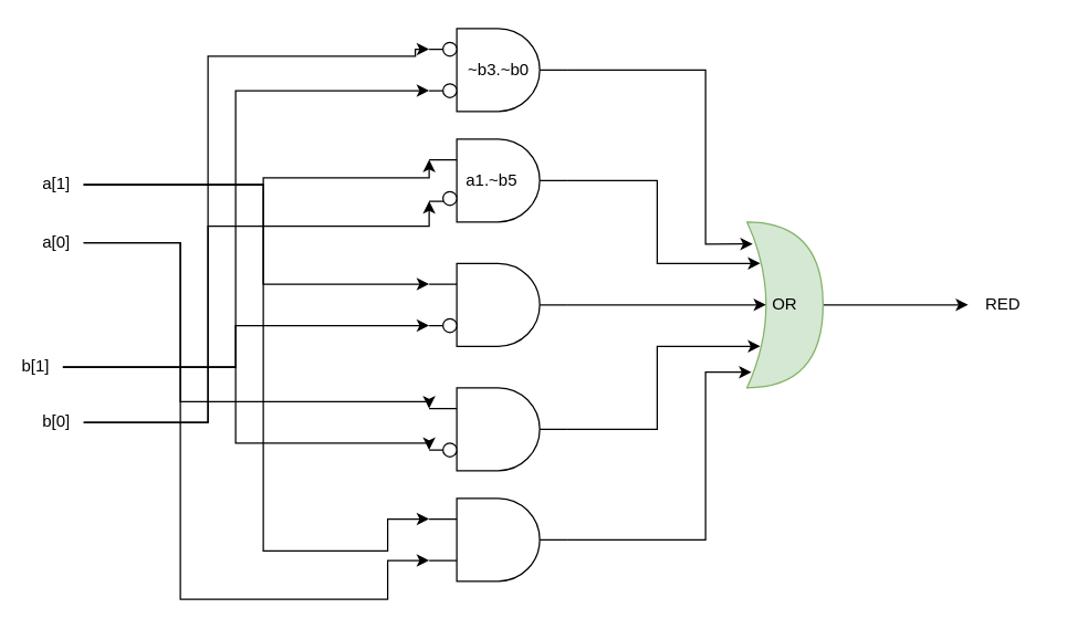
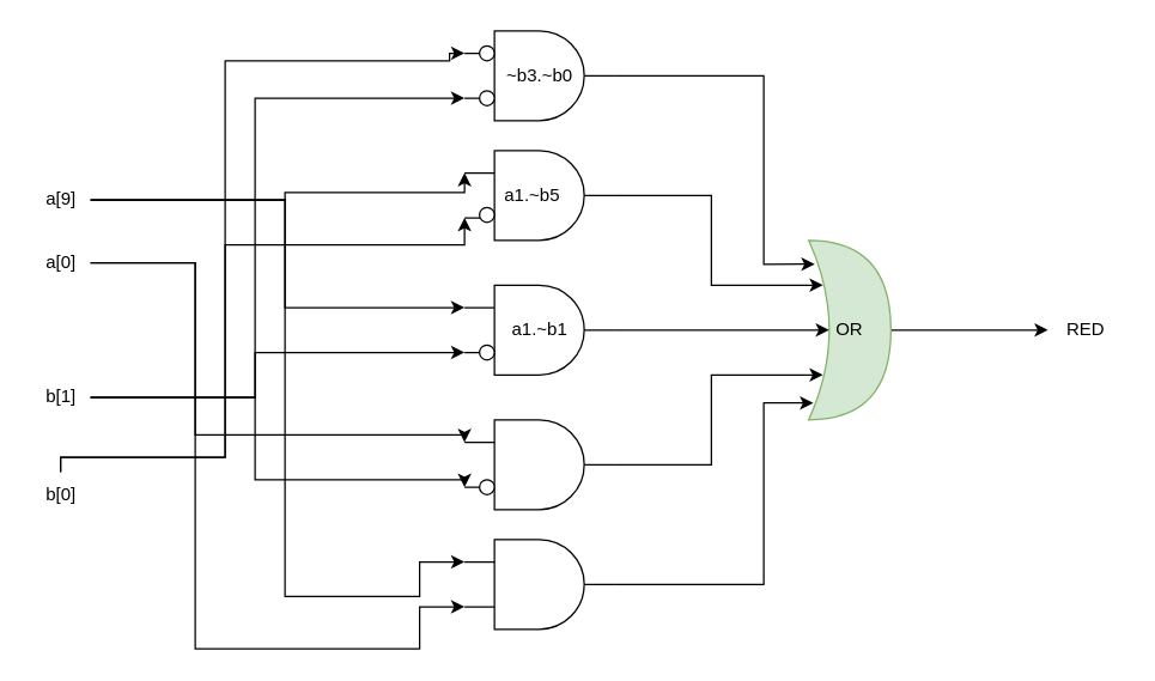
  <mxCell id="0" />
  <mxCell id="1" parent="0" />
- <mxCell id="2" value="a[1]" style="text;html=1;align=center;verticalAlign=middle;resizable=0;points=[];autosize=1;strokeColor=none;fillColor=none;" vertex="1" parent="1"><mxGeometry x="20" y="118" width="40" height="30" as="geometry" /></mxCell>
+ <mxCell id="2" value="a[9]" style="text;html=1;align=center;verticalAlign=middle;resizable=0;points=[];autosize=1;strokeColor=none;fillColor=none;" vertex="1" parent="1"><mxGeometry x="20" y="118" width="40" height="30" as="geometry" /></mxCell>
  <mxCell id="3" value="a[0]" style="text;html=1;align=center;verticalAlign=middle;resizable=0;points=[];autosize=1;strokeColor=none;fillColor=none;" vertex="1" parent="1"><mxGeometry x="20" y="160" width="40" height="30" as="geometry" /></mxCell>
- <mxCell id="4" value="b[1]" style="text;html=1;align=center;verticalAlign=middle;resizable=0;points=[];autosize=1;strokeColor=none;fillColor=none;" vertex="1" parent="1"><mxGeometry x="5" y="250" width="40" height="30" as="geometry" /></mxCell>
- <mxCell id="5" value="b[0]" style="text;html=1;align=center;verticalAlign=middle;resizable=0;points=[];autosize=1;strokeColor=none;fillColor=none;" vertex="1" parent="1"><mxGeometry x="20" y="290" width="40" height="30" as="geometry" /></mxCell>
+ <mxCell id="4" value="b[1]" style="text;html=1;align=center;verticalAlign=middle;resizable=0;points=[];autosize=1;strokeColor=none;fillColor=none;" vertex="1" parent="1"><mxGeometry x="20" y="250" width="40" height="30" as="geometry" /></mxCell>
+ <mxCell id="5" value="b[0]" style="text;html=1;align=center;verticalAlign=middle;resizable=0;points=[];autosize=1;strokeColor=none;fillColor=none;" vertex="1" parent="1"><mxGeometry x="20" y="315" width="40" height="30" as="geometry" /></mxCell>
  <mxCell id="6" style="edgeStyle=orthogonalEdgeStyle;rounded=0;orthogonalLoop=1;jettySize=auto;html=1;entryX=0;entryY=0.75;entryDx=0;entryDy=0;entryPerimeter=0;" edge="1" parent="1" source="4" target="18"><mxGeometry relative="1" as="geometry"><mxPoint x="280" y="37.5" as="targetPoint" /><Array as="points"><mxPoint x="170" y="265" /><mxPoint x="170" y="65" /></Array></mxGeometry></mxCell>
  <mxCell id="7" style="edgeStyle=orthogonalEdgeStyle;rounded=0;orthogonalLoop=1;jettySize=auto;html=1;entryX=0;entryY=0.25;entryDx=0;entryDy=0;entryPerimeter=0;" edge="1" parent="1" source="5" target="18"><mxGeometry relative="1" as="geometry"><mxPoint x="280" y="73" as="targetPoint" /><Array as="points"><mxPoint x="150" y="305" /><mxPoint x="150" y="40" /><mxPoint x="300" y="40" /><mxPoint x="300" y="35" /></Array></mxGeometry></mxCell>
  <mxCell id="8" style="edgeStyle=orthogonalEdgeStyle;rounded=0;orthogonalLoop=1;jettySize=auto;html=1;entryX=0;entryY=0.25;entryDx=0;entryDy=0;entryPerimeter=0;" edge="1" parent="1" source="2" target="15"><mxGeometry relative="1" as="geometry"><mxPoint x="280" y="397.5" as="targetPoint" /><Array as="points"><mxPoint x="190" y="133" /><mxPoint x="190" y="398" /><mxPoint x="280" y="398" /></Array></mxGeometry></mxCell>
  <mxCell id="9" style="edgeStyle=orthogonalEdgeStyle;rounded=0;orthogonalLoop=1;jettySize=auto;html=1;entryX=0;entryY=0.75;entryDx=0;entryDy=0;entryPerimeter=0;" edge="1" parent="1" source="3" target="15"><mxGeometry relative="1" as="geometry"><mxPoint x="280" y="432.5" as="targetPoint" /><Array as="points"><mxPoint x="130" y="175" /><mxPoint x="130" y="433" /><mxPoint x="280" y="433" /></Array></mxGeometry></mxCell>
  <mxCell id="10" style="edgeStyle=orthogonalEdgeStyle;rounded=0;orthogonalLoop=1;jettySize=auto;html=1;entryX=0;entryY=0.25;entryDx=0;entryDy=0;entryPerimeter=0;" edge="1" parent="1" source="2" target="19"><mxGeometry relative="1" as="geometry"><mxPoint x="280" y="127.5" as="targetPoint" /><Array as="points"><mxPoint x="190" y="133" /><mxPoint x="190" y="128" /><mxPoint x="310" y="128" /></Array></mxGeometry></mxCell>
  <mxCell id="11" style="edgeStyle=orthogonalEdgeStyle;rounded=0;orthogonalLoop=1;jettySize=auto;html=1;entryX=0;entryY=0.75;entryDx=0;entryDy=0;entryPerimeter=0;" edge="1" parent="1" source="5" target="19"><mxGeometry relative="1" as="geometry"><mxPoint x="280" y="162.5" as="targetPoint" /><Array as="points"><mxPoint x="150" y="305" /><mxPoint x="150" y="163" /><mxPoint x="310" y="163" /></Array></mxGeometry></mxCell>
  <mxCell id="12" style="edgeStyle=orthogonalEdgeStyle;rounded=0;orthogonalLoop=1;jettySize=auto;html=1;entryX=0;entryY=0.25;entryDx=0;entryDy=0;entryPerimeter=0;" edge="1" parent="1" source="2" target="20"><mxGeometry relative="1" as="geometry"><mxPoint x="279.35" y="225.97" as="targetPoint" /><Array as="points"><mxPoint x="190" y="133" /><mxPoint x="190" y="205" /></Array></mxGeometry></mxCell>
  <mxCell id="13" style="edgeStyle=orthogonalEdgeStyle;rounded=0;orthogonalLoop=1;jettySize=auto;html=1;entryX=0;entryY=0.75;entryDx=0;entryDy=0;entryPerimeter=0;" edge="1" parent="1" source="4" target="20"><mxGeometry relative="1" as="geometry"><mxPoint x="280" y="252.5" as="targetPoint" /><Array as="points"><mxPoint x="170" y="265" /><mxPoint x="170" y="235" /></Array></mxGeometry></mxCell>
  <mxCell id="14" style="edgeStyle=orthogonalEdgeStyle;rounded=0;orthogonalLoop=1;jettySize=auto;html=1;entryX=0;entryY=0.75;entryDx=0;entryDy=0;entryPerimeter=0;" edge="1" parent="1" source="4" target="16"><mxGeometry relative="1" as="geometry"><mxPoint x="280" y="342.5" as="targetPoint" /><Array as="points"><mxPoint x="170" y="265" /><mxPoint x="170" y="320" /></Array></mxGeometry></mxCell>
  <mxCell id="15" value="" style="verticalLabelPosition=bottom;shadow=0;dashed=0;align=center;html=1;verticalAlign=top;shape=mxgraph.electrical.logic_gates.logic_gate;operation=and;" vertex="1" parent="1"><mxGeometry x="310" y="360" width="100" height="60" as="geometry" /></mxCell>
  <mxCell id="16" value="" style="verticalLabelPosition=bottom;shadow=0;dashed=0;align=center;html=1;verticalAlign=top;shape=mxgraph.electrical.logic_gates.logic_gate;operation=and;" vertex="1" parent="1"><mxGeometry x="310" y="280" width="100" height="60" as="geometry" /></mxCell>
  <mxCell id="17" style="edgeStyle=orthogonalEdgeStyle;rounded=0;orthogonalLoop=1;jettySize=auto;html=1;entryX=0;entryY=0.25;entryDx=0;entryDy=0;entryPerimeter=0;" edge="1" parent="1" source="3" target="16"><mxGeometry relative="1" as="geometry"><Array as="points"><mxPoint x="130" y="175" /><mxPoint x="130" y="290" /></Array></mxGeometry></mxCell>
  <mxCell id="18" value="" style="verticalLabelPosition=bottom;shadow=0;dashed=0;align=center;html=1;verticalAlign=top;shape=mxgraph.electrical.logic_gates.logic_gate;operation=and;" vertex="1" parent="1"><mxGeometry x="310" y="20" width="100" height="60" as="geometry" /></mxCell>
  <mxCell id="19" value="" style="verticalLabelPosition=bottom;shadow=0;dashed=0;align=center;html=1;verticalAlign=top;shape=mxgraph.electrical.logic_gates.logic_gate;operation=and;" vertex="1" parent="1"><mxGeometry x="310" y="100" width="100" height="60" as="geometry" /></mxCell>
  <mxCell id="20" value="" style="verticalLabelPosition=bottom;shadow=0;dashed=0;align=center;html=1;verticalAlign=top;shape=mxgraph.electrical.logic_gates.logic_gate;operation=and;" vertex="1" parent="1"><mxGeometry x="310" y="190" width="100" height="60" as="geometry" /></mxCell>
  <mxCell id="21" value="" style="ellipse;whiteSpace=wrap;html=1;aspect=fixed;" vertex="1" parent="1"><mxGeometry x="320" y="30" width="10" height="10" as="geometry" /></mxCell>
  <mxCell id="22" value="" style="ellipse;whiteSpace=wrap;html=1;aspect=fixed;" vertex="1" parent="1"><mxGeometry x="320" y="60" width="10" height="10" as="geometry" /></mxCell>
  <mxCell id="23" value="" style="ellipse;whiteSpace=wrap;html=1;aspect=fixed;" vertex="1" parent="1"><mxGeometry x="320" y="138" width="10" height="10" as="geometry" /></mxCell>
  <mxCell id="24" value="" style="ellipse;whiteSpace=wrap;html=1;aspect=fixed;" vertex="1" parent="1"><mxGeometry x="320" y="230" width="10" height="10" as="geometry" /></mxCell>
  <mxCell id="25" value="" style="ellipse;whiteSpace=wrap;html=1;aspect=fixed;" vertex="1" parent="1"><mxGeometry x="320" y="320" width="10" height="10" as="geometry" /></mxCell>
  <mxCell id="26" style="edgeStyle=orthogonalEdgeStyle;rounded=0;orthogonalLoop=1;jettySize=auto;html=1;exitX=1;exitY=0.5;exitDx=0;exitDy=0;exitPerimeter=0;" edge="1" parent="1" source="27"><mxGeometry relative="1" as="geometry"><mxPoint x="700" y="220" as="targetPoint" /></mxGeometry></mxCell>
  <mxCell id="27" value="OR" style="shape=xor;whiteSpace=wrap;html=1;fillColor=#d5e8d4;strokeColor=#82b366;direction=east;" vertex="1" parent="1"><mxGeometry x="540" y="160" width="55" height="120" as="geometry" /></mxCell>
  <mxCell id="28" style="edgeStyle=orthogonalEdgeStyle;rounded=0;orthogonalLoop=1;jettySize=auto;html=1;exitX=1;exitY=0.5;exitDx=0;exitDy=0;exitPerimeter=0;entryX=0.075;entryY=0.133;entryDx=0;entryDy=0;entryPerimeter=0;" edge="1" parent="1" source="18" target="27"><mxGeometry relative="1" as="geometry"><Array as="points"><mxPoint x="510" y="50" /><mxPoint x="510" y="176" /></Array></mxGeometry></mxCell>
  <mxCell id="29" style="edgeStyle=orthogonalEdgeStyle;rounded=0;orthogonalLoop=1;jettySize=auto;html=1;exitX=1;exitY=0.5;exitDx=0;exitDy=0;exitPerimeter=0;entryX=0.175;entryY=0.25;entryDx=0;entryDy=0;entryPerimeter=0;" edge="1" parent="1" source="19" target="27"><mxGeometry relative="1" as="geometry" /></mxCell>
  <mxCell id="30" style="edgeStyle=orthogonalEdgeStyle;rounded=0;orthogonalLoop=1;jettySize=auto;html=1;exitX=1;exitY=0.5;exitDx=0;exitDy=0;exitPerimeter=0;entryX=0.25;entryY=0.5;entryDx=0;entryDy=0;entryPerimeter=0;" edge="1" parent="1" source="20" target="27"><mxGeometry relative="1" as="geometry" /></mxCell>
  <mxCell id="31" style="edgeStyle=orthogonalEdgeStyle;rounded=0;orthogonalLoop=1;jettySize=auto;html=1;exitX=1;exitY=0.5;exitDx=0;exitDy=0;exitPerimeter=0;entryX=0.175;entryY=0.75;entryDx=0;entryDy=0;entryPerimeter=0;" edge="1" parent="1" source="16" target="27"><mxGeometry relative="1" as="geometry" /></mxCell>
  <mxCell id="32" style="edgeStyle=orthogonalEdgeStyle;rounded=0;orthogonalLoop=1;jettySize=auto;html=1;exitX=1;exitY=0.5;exitDx=0;exitDy=0;exitPerimeter=0;entryX=0.058;entryY=0.906;entryDx=0;entryDy=0;entryPerimeter=0;" edge="1" parent="1" source="15" target="27"><mxGeometry relative="1" as="geometry"><Array as="points"><mxPoint x="510" y="390" /><mxPoint x="510" y="269" /></Array></mxGeometry></mxCell>
  <mxCell id="33" value="~b3.~b0" style="text;html=1;align=center;verticalAlign=middle;resizable=0;points=[];autosize=1;strokeColor=none;fillColor=none;" vertex="1" parent="1"><mxGeometry x="325" y="35" width="70" height="30" as="geometry" /></mxCell>
  <mxCell id="34" value="a1.~b5" style="text;html=1;align=center;verticalAlign=middle;resizable=0;points=[];autosize=1;strokeColor=none;fillColor=none;" vertex="1" parent="1"><mxGeometry x="325" y="115" width="60" height="30" as="geometry" /></mxCell>
+ <mxCell id="35" value="a1.~b1" style="text;html=1;align=center;verticalAlign=middle;resizable=0;points=[];autosize=1;strokeColor=none;fillColor=none;" vertex="1" parent="1"><mxGeometry x="330" y="205" width="60" height="30" as="geometry" /></mxCell>
  <mxCell id="36" value="RED" style="text;html=1;align=center;verticalAlign=middle;resizable=0;points=[];autosize=1;strokeColor=none;fillColor=none;" vertex="1" parent="1"><mxGeometry x="700" y="205" width="50" height="30" as="geometry" /></mxCell>
